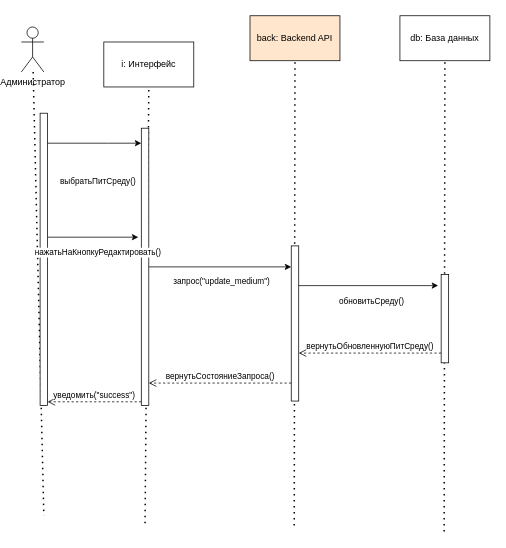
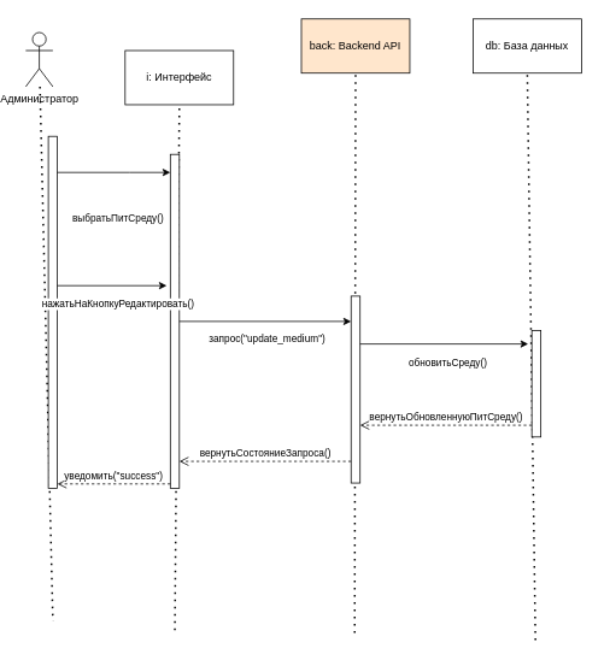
  <mxCell id="0" />
  <mxCell id="1" parent="0" />
  <mxCell id="2" value="" style="endArrow=none;dashed=1;html=1;dashPattern=1 3;strokeWidth=2;rounded=0;" parent="1" source="6" edge="1"><mxGeometry width="50" height="50" relative="1" as="geometry"><mxPoint x="185" y="300" as="sourcePoint" /><mxPoint x="50" y="687" as="targetPoint" /></mxGeometry></mxCell>
  <mxCell id="3" value="" style="endArrow=none;dashed=1;html=1;dashPattern=1 3;strokeWidth=2;rounded=0;entryX=0.5;entryY=1;entryDx=0;entryDy=0;" parent="1" target="7" edge="1"><mxGeometry width="50" height="50" relative="1" as="geometry"><mxPoint x="185" y="697" as="sourcePoint" /><mxPoint x="235" y="250" as="targetPoint" /></mxGeometry></mxCell>
  <mxCell id="4" value="" style="endArrow=none;dashed=1;html=1;dashPattern=1 3;strokeWidth=2;rounded=0;entryX=0.5;entryY=1;entryDx=0;entryDy=0;" parent="1" target="10" edge="1"><mxGeometry width="50" height="50" relative="1" as="geometry"><mxPoint x="384" y="700" as="sourcePoint" /><mxPoint x="235" y="250" as="targetPoint" /></mxGeometry></mxCell>
  <mxCell id="5" value="" style="endArrow=none;dashed=1;html=1;dashPattern=1 3;strokeWidth=2;rounded=0;entryX=0.5;entryY=1;entryDx=0;entryDy=0;" parent="1" target="12" edge="1"><mxGeometry width="50" height="50" relative="1" as="geometry"><mxPoint x="584" y="708" as="sourcePoint" /><mxPoint x="235" y="250" as="targetPoint" /></mxGeometry></mxCell>
  <mxCell id="6" value="&lt;div&gt;Администратор&lt;/div&gt;" style="shape=umlActor;verticalLabelPosition=bottom;verticalAlign=top;html=1;outlineConnect=0;align=center;horizontal=1;labelPosition=center;" parent="1" vertex="1"><mxGeometry x="20" y="35" width="30" height="60" as="geometry" /></mxCell>
  <mxCell id="7" value="i: Интерфейс" style="rounded=0;whiteSpace=wrap;html=1;" parent="1" vertex="1"><mxGeometry x="130" y="55" width="120" height="60" as="geometry" /></mxCell>
  <mxCell id="8" value="" style="html=1;points=[[0,0,0,0,5],[0,1,0,0,-5],[1,0,0,0,5],[1,1,0,0,-5]];perimeter=orthogonalPerimeter;outlineConnect=0;targetShapes=umlLifeline;portConstraint=eastwest;newEdgeStyle={&quot;curved&quot;:0,&quot;rounded&quot;:0};" parent="1" vertex="1"><mxGeometry x="45" y="150" width="10" height="390" as="geometry" /></mxCell>
  <mxCell id="9" value="" style="html=1;points=[[0,0,0,0,5],[0,1,0,0,-5],[1,0,0,0,5],[1,1,0,0,-5]];perimeter=orthogonalPerimeter;outlineConnect=0;targetShapes=umlLifeline;portConstraint=eastwest;newEdgeStyle={&quot;curved&quot;:0,&quot;rounded&quot;:0};" parent="1" vertex="1"><mxGeometry x="180" y="170" width="10" height="370" as="geometry" /></mxCell>
  <mxCell id="10" value="back: Backend API" style="rounded=0;whiteSpace=wrap;html=1;fillColor=#ffe6cc;" parent="1" vertex="1"><mxGeometry x="325" y="20" width="120" height="60" as="geometry" /></mxCell>
  <mxCell id="11" value="" style="html=1;points=[[0,0,0,0,5],[0,1,0,0,-5],[1,0,0,0,5],[1,1,0,0,-5]];perimeter=orthogonalPerimeter;outlineConnect=0;targetShapes=umlLifeline;portConstraint=eastwest;newEdgeStyle={&quot;curved&quot;:0,&quot;rounded&quot;:0};" parent="1" vertex="1"><mxGeometry x="380" y="327" width="10" height="207" as="geometry" /></mxCell>
- <mxCell id="12" value="db: База данных" style="rounded=0;whiteSpace=wrap;html=1;" parent="1" vertex="1"><mxGeometry x="525" y="20" width="120" height="60" as="geometry" /></mxCell>
+ <mxCell id="12" value="db: База данных" style="rounded=0;whiteSpace=wrap;html=1;" parent="1" vertex="1"><mxGeometry x="515" y="20" width="120" height="60" as="geometry" /></mxCell>
  <mxCell id="13" value="" style="html=1;points=[[0,0,0,0,5],[0,1,0,0,-5],[1,0,0,0,5],[1,1,0,0,-5]];perimeter=orthogonalPerimeter;outlineConnect=0;targetShapes=umlLifeline;portConstraint=eastwest;newEdgeStyle={&quot;curved&quot;:0,&quot;rounded&quot;:0};" parent="1" vertex="1"><mxGeometry x="580" y="365" width="10" height="118" as="geometry" /></mxCell>
  <mxCell id="14" value="" style="endArrow=classic;html=1;rounded=0;" parent="1" edge="1"><mxGeometry width="50" height="50" relative="1" as="geometry"><mxPoint x="55" y="190" as="sourcePoint" /><mxPoint x="180" y="190" as="targetPoint" /><Array as="points"><mxPoint x="135" y="190" /></Array></mxGeometry></mxCell>
  <mxCell id="15" value="выбратьПитСреду()" style="edgeLabel;html=1;align=center;verticalAlign=middle;resizable=0;points=[];" parent="14" vertex="1" connectable="0"><mxGeometry x="-0.28" relative="1" as="geometry"><mxPoint x="21" y="50" as="offset" /></mxGeometry></mxCell>
  <mxCell id="16" value="" style="endArrow=classic;html=1;rounded=0;entryX=-0.4;entryY=0.393;entryDx=0;entryDy=0;entryPerimeter=0;" parent="1" source="8" target="9" edge="1"><mxGeometry width="50" height="50" relative="1" as="geometry"><mxPoint x="356" y="290" as="sourcePoint" /><mxPoint x="166" y="300" as="targetPoint" /></mxGeometry></mxCell>
  <mxCell id="17" value="нажатьНаКнопкуРедактировать()" style="edgeLabel;html=1;align=center;verticalAlign=middle;resizable=0;points=[];" parent="16" vertex="1" connectable="0"><mxGeometry x="-0.16" y="-1" relative="1" as="geometry"><mxPoint x="15" y="19" as="offset" /></mxGeometry></mxCell>
  <mxCell id="18" value="" style="endArrow=classic;html=1;rounded=0;" parent="1" source="9" target="11" edge="1"><mxGeometry width="50" height="50" relative="1" as="geometry"><mxPoint x="356" y="290" as="sourcePoint" /><mxPoint x="376" y="240" as="targetPoint" /></mxGeometry></mxCell>
  <mxCell id="19" value="запрос(&quot;update_medium&quot;)" style="edgeLabel;html=1;align=center;verticalAlign=middle;resizable=0;points=[];" parent="18" vertex="1" connectable="0"><mxGeometry x="-0.316" relative="1" as="geometry"><mxPoint x="31" y="19" as="offset" /></mxGeometry></mxCell>
  <mxCell id="20" value="" style="endArrow=classic;html=1;rounded=0;entryX=-0.4;entryY=0.697;entryDx=0;entryDy=0;entryPerimeter=0;" parent="1" edge="1"><mxGeometry width="50" height="50" relative="1" as="geometry"><mxPoint x="390" y="380.001" as="sourcePoint" /><mxPoint x="576" y="380.001" as="targetPoint" /></mxGeometry></mxCell>
  <mxCell id="21" value="обновитьСреду()" style="edgeLabel;html=1;align=center;verticalAlign=middle;resizable=0;points=[];" parent="20" vertex="1" connectable="0"><mxGeometry x="0.237" y="-2" relative="1" as="geometry"><mxPoint x="-19" y="18" as="offset" /></mxGeometry></mxCell>
  <mxCell id="22" value="вернутьОбновленнуюПитСреду()" style="html=1;verticalAlign=bottom;endArrow=open;dashed=1;endSize=8;curved=0;rounded=0;" parent="1" source="13" target="11" edge="1"><mxGeometry relative="1" as="geometry"><mxPoint x="526" y="470" as="sourcePoint" /><mxPoint x="446" y="470" as="targetPoint" /><Array as="points"><mxPoint x="486" y="470" /></Array></mxGeometry></mxCell>
  <mxCell id="23" value="вернутьСостояниеЗапроса()" style="html=1;verticalAlign=bottom;endArrow=open;dashed=1;endSize=8;curved=0;rounded=0;" parent="1" edge="1"><mxGeometry relative="1" as="geometry"><mxPoint x="380" y="510" as="sourcePoint" /><mxPoint x="190" y="510" as="targetPoint" /></mxGeometry></mxCell>
  <mxCell id="24" value="уведомить(&quot;success&quot;)" style="html=1;verticalAlign=bottom;endArrow=open;dashed=1;endSize=8;curved=0;rounded=0;entryX=1;entryY=1;entryDx=0;entryDy=-5;entryPerimeter=0;" parent="1" source="9" target="8" edge="1"><mxGeometry relative="1" as="geometry"><mxPoint x="146" y="533" as="sourcePoint" /><mxPoint x="66" y="533" as="targetPoint" /></mxGeometry></mxCell>
